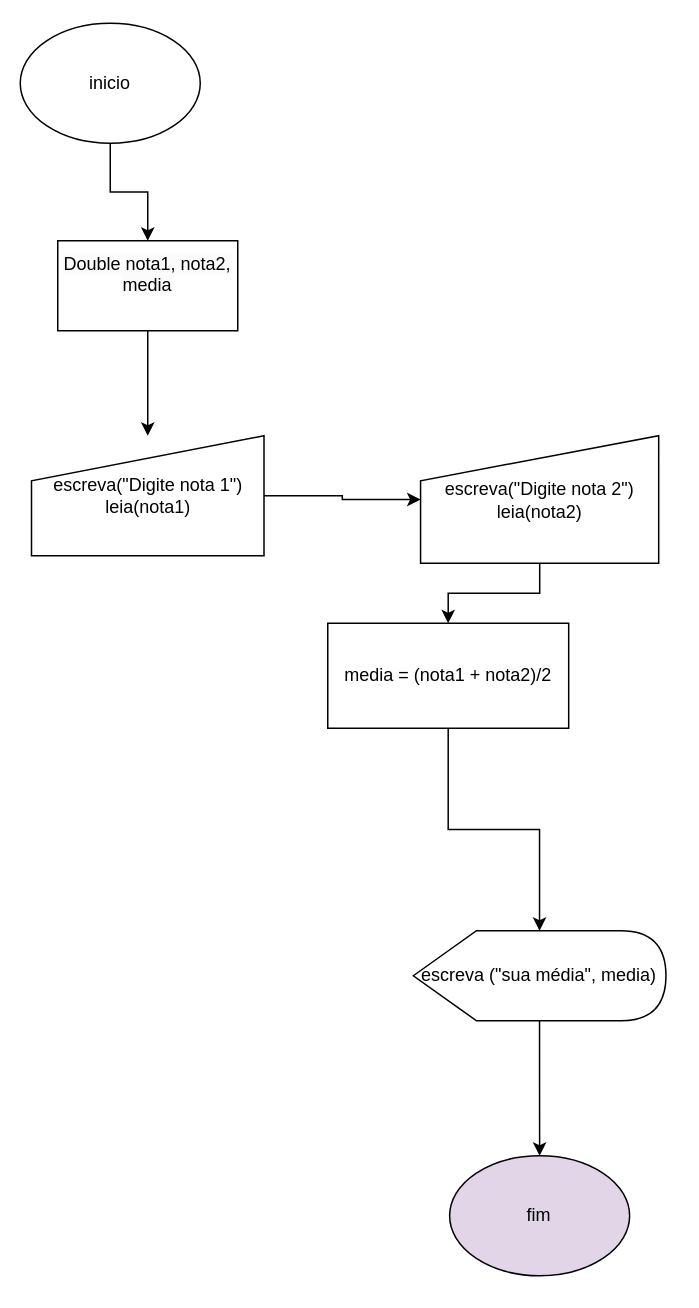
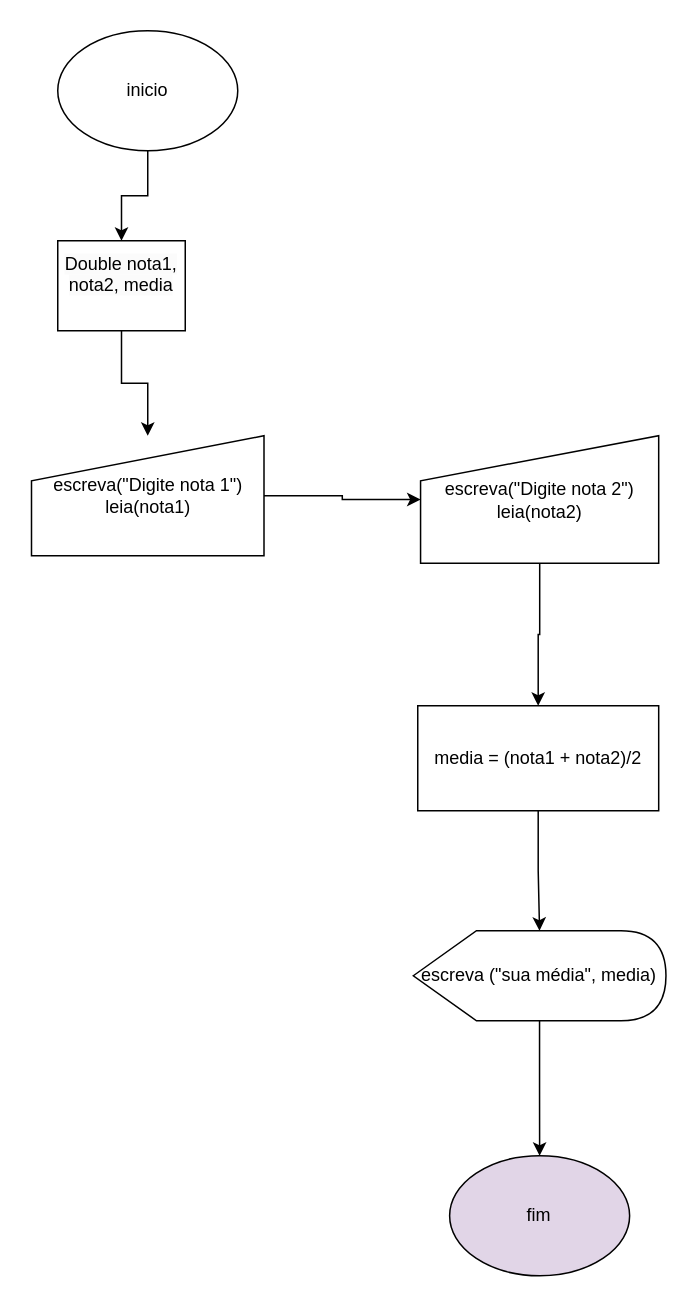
  <mxCell id="0" />
  <mxCell id="1" parent="0" />
  <mxCell id="2" value="" style="edgeStyle=orthogonalEdgeStyle;rounded=0;orthogonalLoop=1;jettySize=auto;html=1;" edge="1" parent="1" source="3" target="5"><mxGeometry relative="1" as="geometry" /></mxCell>
  <mxCell id="3" value="escreva(&quot;Digite nota 1&quot;)&lt;div&gt;leia(nota1)&lt;/div&gt;" style="shape=manualInput;whiteSpace=wrap;html=1;" vertex="1" parent="1"><mxGeometry x="20.5" y="290" width="155" height="80" as="geometry" /></mxCell>
  <mxCell id="4" value="" style="edgeStyle=orthogonalEdgeStyle;rounded=0;orthogonalLoop=1;jettySize=auto;html=1;" edge="1" parent="1" source="5" target="9"><mxGeometry relative="1" as="geometry" /></mxCell>
  <mxCell id="5" value="escreva(&quot;Digite nota 2&quot;)&lt;div&gt;leia(nota2)&lt;/div&gt;" style="shape=manualInput;whiteSpace=wrap;html=1;" vertex="1" parent="1"><mxGeometry x="279.88" y="290" width="158.75" height="85" as="geometry" /></mxCell>
  <mxCell id="6" value="" style="edgeStyle=orthogonalEdgeStyle;rounded=0;orthogonalLoop=1;jettySize=auto;html=1;" edge="1" parent="1" source="7" target="14"><mxGeometry relative="1" as="geometry" /></mxCell>
  <mxCell id="7" value="escreva (&quot;sua média&quot;, media)" style="shape=display;whiteSpace=wrap;html=1;" vertex="1" parent="1"><mxGeometry x="275.04" y="620" width="168.44" height="60" as="geometry" /></mxCell>
  <mxCell id="8" value="" style="edgeStyle=orthogonalEdgeStyle;rounded=0;orthogonalLoop=1;jettySize=auto;html=1;" edge="1" parent="1" source="9" target="7"><mxGeometry relative="1" as="geometry" /></mxCell>
- <mxCell id="9" value="media = (nota1 + nota2)/2" style="rounded=0;whiteSpace=wrap;html=1;" vertex="1" parent="1"><mxGeometry x="218" y="415" width="160.63" height="70" as="geometry" /></mxCell>
+ <mxCell id="9" value="media = (nota1 + nota2)/2" style="rounded=0;whiteSpace=wrap;html=1;" vertex="1" parent="1"><mxGeometry x="278" y="470" width="160.63" height="70" as="geometry" /></mxCell>
  <mxCell id="10" value="" style="edgeStyle=orthogonalEdgeStyle;rounded=0;orthogonalLoop=1;jettySize=auto;html=1;" edge="1" parent="1" source="11" target="3"><mxGeometry relative="1" as="geometry" /></mxCell>
- <mxCell id="11" value="&#10;&lt;span style=&quot;color: rgb(0, 0, 0); font-family: Helvetica; font-size: 12px; font-style: normal; font-variant-ligatures: normal; font-variant-caps: normal; font-weight: 400; letter-spacing: normal; orphans: 2; text-align: center; text-indent: 0px; text-transform: none; widows: 2; word-spacing: 0px; -webkit-text-stroke-width: 0px; white-space: normal; background-color: rgb(251, 251, 251); text-decoration-thickness: initial; text-decoration-style: initial; text-decoration-color: initial; display: inline !important; float: none;&quot;&gt;Double nota1, nota2, media&lt;/span&gt;&#10;&#10;" style="rounded=0;whiteSpace=wrap;html=1;" vertex="1" parent="1"><mxGeometry x="38" y="160" width="120" height="60" as="geometry" /></mxCell>
+ <mxCell id="11" value="&#10;&lt;span style=&quot;color: rgb(0, 0, 0); font-family: Helvetica; font-size: 12px; font-style: normal; font-variant-ligatures: normal; font-variant-caps: normal; font-weight: 400; letter-spacing: normal; orphans: 2; text-align: center; text-indent: 0px; text-transform: none; widows: 2; word-spacing: 0px; -webkit-text-stroke-width: 0px; white-space: normal; background-color: rgb(251, 251, 251); text-decoration-thickness: initial; text-decoration-style: initial; text-decoration-color: initial; display: inline !important; float: none;&quot;&gt;Double nota1, nota2, media&lt;/span&gt;&#10;&#10;" style="rounded=0;whiteSpace=wrap;html=1;" vertex="1" parent="1"><mxGeometry x="38" y="160" width="85" height="60" as="geometry" /></mxCell>
  <mxCell id="12" value="" style="edgeStyle=orthogonalEdgeStyle;rounded=0;orthogonalLoop=1;jettySize=auto;html=1;" edge="1" parent="1" source="13" target="11"><mxGeometry relative="1" as="geometry" /></mxCell>
- <mxCell id="13" value="inicio" style="ellipse;whiteSpace=wrap;html=1;" vertex="1" parent="1"><mxGeometry x="13" y="15" width="120" height="80" as="geometry" /></mxCell>
+ <mxCell id="13" value="inicio" style="ellipse;whiteSpace=wrap;html=1;" vertex="1" parent="1"><mxGeometry x="38" y="20" width="120" height="80" as="geometry" /></mxCell>
  <mxCell id="14" value="fim" style="ellipse;whiteSpace=wrap;html=1;fillColor=#e1d5e7;" vertex="1" parent="1"><mxGeometry x="299.25" y="770" width="120" height="80" as="geometry" /></mxCell>
  <mxCell id="15" style="edgeStyle=orthogonalEdgeStyle;rounded=0;orthogonalLoop=1;jettySize=auto;html=1;exitX=0.5;exitY=1;exitDx=0;exitDy=0;" edge="1" parent="1" source="3" target="3"><mxGeometry relative="1" as="geometry" /></mxCell>
